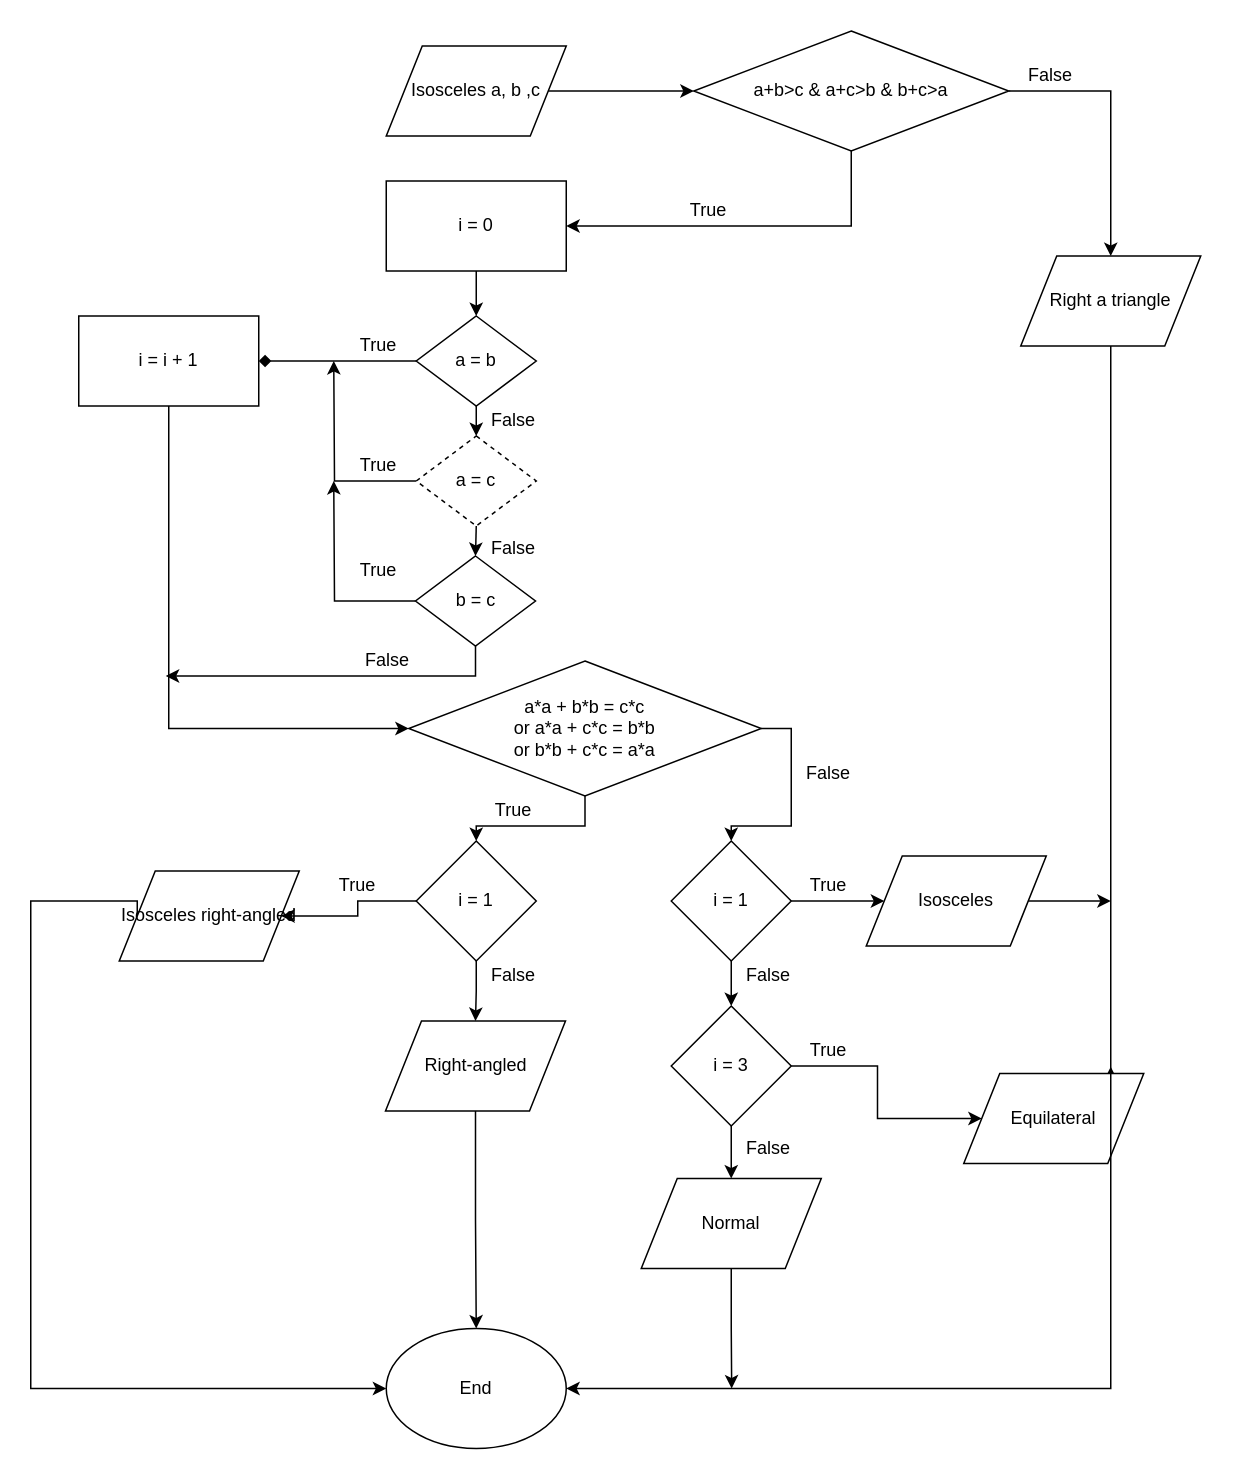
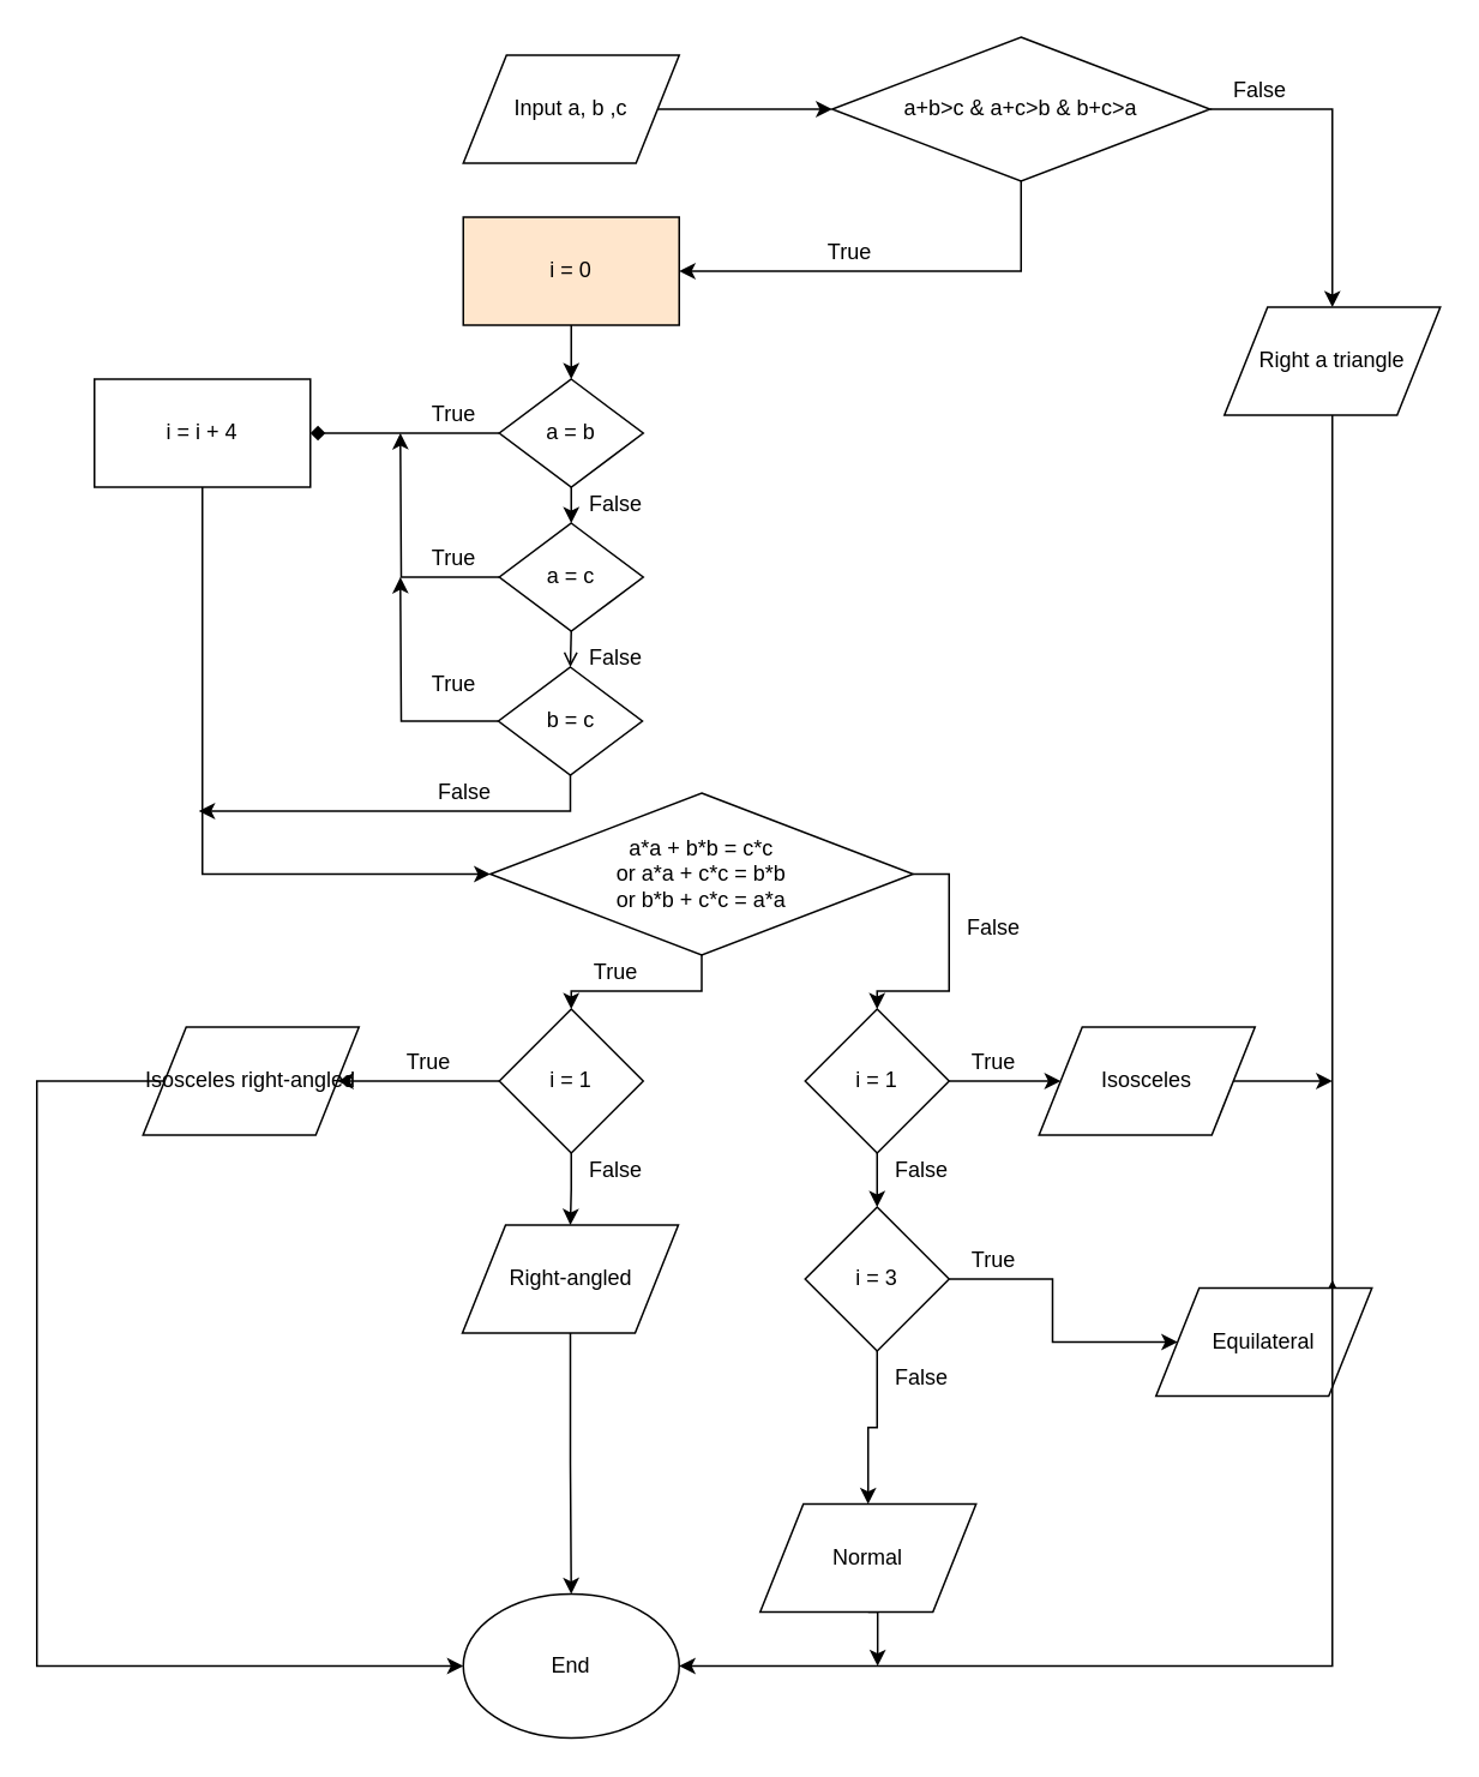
  <mxCell id="0" />
  <mxCell id="1" parent="0" />
  <mxCell id="2" style="edgeStyle=orthogonalEdgeStyle;rounded=0;orthogonalLoop=1;jettySize=auto;html=1;exitX=1;exitY=0.5;exitDx=0;exitDy=0;entryX=0;entryY=0.5;entryDx=0;entryDy=0;" parent="1" source="3" target="24" edge="1"><mxGeometry relative="1" as="geometry" /></mxCell>
- <mxCell id="3" value="Isosceles a, b ,c" style="shape=parallelogram;perimeter=parallelogramPerimeter;whiteSpace=wrap;html=1;" parent="1" vertex="1"><mxGeometry x="257" y="30" width="120" height="60" as="geometry" /></mxCell>
+ <mxCell id="3" value="Input a, b ,c" style="shape=parallelogram;perimeter=parallelogramPerimeter;whiteSpace=wrap;html=1;" parent="1" vertex="1"><mxGeometry x="257" y="30" width="120" height="60" as="geometry" /></mxCell>
  <mxCell id="4" style="edgeStyle=orthogonalEdgeStyle;rounded=0;orthogonalLoop=1;jettySize=auto;html=1;exitX=0.5;exitY=1;exitDx=0;exitDy=0;entryX=0.5;entryY=0;entryDx=0;entryDy=0;" parent="1" source="5" target="8" edge="1"><mxGeometry relative="1" as="geometry" /></mxCell>
- <mxCell id="5" value="i = 0" style="rounded=0;whiteSpace=wrap;html=1;" parent="1" vertex="1"><mxGeometry x="257" y="120" width="120" height="60" as="geometry" /></mxCell>
+ <mxCell id="5" value="i = 0" style="rounded=0;whiteSpace=wrap;html=1;fillColor=#ffe6cc;" parent="1" vertex="1"><mxGeometry x="257" y="120" width="120" height="60" as="geometry" /></mxCell>
  <mxCell id="6" style="edgeStyle=orthogonalEdgeStyle;rounded=0;orthogonalLoop=1;jettySize=auto;html=1;exitX=0;exitY=0.5;exitDx=0;exitDy=0;entryX=1;entryY=0.5;entryDx=0;entryDy=0;endArrow=diamond;" parent="1" source="8" target="16" edge="1"><mxGeometry relative="1" as="geometry" /></mxCell>
  <mxCell id="7" style="edgeStyle=orthogonalEdgeStyle;rounded=0;orthogonalLoop=1;jettySize=auto;html=1;exitX=0.5;exitY=1;exitDx=0;exitDy=0;entryX=0.5;entryY=0;entryDx=0;entryDy=0;" parent="1" source="8" target="11" edge="1"><mxGeometry relative="1" as="geometry" /></mxCell>
  <mxCell id="8" value="a = b" style="rhombus;whiteSpace=wrap;html=1;" parent="1" vertex="1"><mxGeometry x="277" y="210" width="80" height="60" as="geometry" /></mxCell>
  <mxCell id="9" style="edgeStyle=orthogonalEdgeStyle;rounded=0;orthogonalLoop=1;jettySize=auto;html=1;exitX=0;exitY=0.5;exitDx=0;exitDy=0;" parent="1" source="11" edge="1"><mxGeometry relative="1" as="geometry"><mxPoint x="222" y="240" as="targetPoint" /></mxGeometry></mxCell>
- <mxCell id="10" style="edgeStyle=orthogonalEdgeStyle;rounded=0;orthogonalLoop=1;jettySize=auto;html=1;exitX=0.5;exitY=1;exitDx=0;exitDy=0;entryX=0.5;entryY=0;entryDx=0;entryDy=0;" parent="1" source="11" target="14" edge="1"><mxGeometry relative="1" as="geometry" /></mxCell>
- <mxCell id="11" value="a = c" style="rhombus;whiteSpace=wrap;html=1;dashed=1;" parent="1" vertex="1"><mxGeometry x="277" y="290" width="80" height="60" as="geometry" /></mxCell>
+ <mxCell id="10" style="edgeStyle=orthogonalEdgeStyle;rounded=0;orthogonalLoop=1;jettySize=auto;html=1;exitX=0.5;exitY=1;exitDx=0;exitDy=0;entryX=0.5;entryY=0;entryDx=0;entryDy=0;endArrow=open;" parent="1" source="11" target="14" edge="1"><mxGeometry relative="1" as="geometry" /></mxCell>
+ <mxCell id="11" value="a = c" style="rhombus;whiteSpace=wrap;html=1;" parent="1" vertex="1"><mxGeometry x="277" y="290" width="80" height="60" as="geometry" /></mxCell>
  <mxCell id="12" style="edgeStyle=orthogonalEdgeStyle;rounded=0;orthogonalLoop=1;jettySize=auto;html=1;exitX=0;exitY=0.5;exitDx=0;exitDy=0;" parent="1" source="14" edge="1"><mxGeometry relative="1" as="geometry"><mxPoint x="222" y="320" as="targetPoint" /></mxGeometry></mxCell>
  <mxCell id="13" style="edgeStyle=orthogonalEdgeStyle;rounded=0;orthogonalLoop=1;jettySize=auto;html=1;exitX=0.5;exitY=1;exitDx=0;exitDy=0;" edge="1" parent="1" source="14"><mxGeometry relative="1" as="geometry"><mxPoint x="110" y="450" as="targetPoint" /><Array as="points"><mxPoint x="317" y="450" /><mxPoint x="120" y="450" /></Array></mxGeometry></mxCell>
  <mxCell id="14" value="b = c" style="rhombus;whiteSpace=wrap;html=1;" parent="1" vertex="1"><mxGeometry x="276.5" y="370" width="80" height="60" as="geometry" /></mxCell>
  <mxCell id="15" style="edgeStyle=orthogonalEdgeStyle;rounded=0;orthogonalLoop=1;jettySize=auto;html=1;exitX=0.5;exitY=1;exitDx=0;exitDy=0;entryX=0;entryY=0.5;entryDx=0;entryDy=0;" parent="1" source="16" target="28" edge="1"><mxGeometry relative="1" as="geometry" /></mxCell>
- <mxCell id="16" value="i = i + 1" style="rounded=0;whiteSpace=wrap;html=1;" parent="1" vertex="1"><mxGeometry x="52" y="210" width="120" height="60" as="geometry" /></mxCell>
+ <mxCell id="16" value="i = i + 4" style="rounded=0;whiteSpace=wrap;html=1;" parent="1" vertex="1"><mxGeometry x="52" y="210" width="120" height="60" as="geometry" /></mxCell>
  <mxCell id="17" value="True" style="text;html=1;strokeColor=none;fillColor=none;align=center;verticalAlign=middle;whiteSpace=wrap;rounded=0;" parent="1" vertex="1"><mxGeometry x="452" y="130" width="40" height="20" as="geometry" /></mxCell>
  <mxCell id="18" value="True" style="text;html=1;strokeColor=none;fillColor=none;align=center;verticalAlign=middle;whiteSpace=wrap;rounded=0;" parent="1" vertex="1"><mxGeometry x="232" y="300" width="40" height="20" as="geometry" /></mxCell>
  <mxCell id="19" value="True" style="text;html=1;strokeColor=none;fillColor=none;align=center;verticalAlign=middle;whiteSpace=wrap;rounded=0;" parent="1" vertex="1"><mxGeometry x="232" y="370" width="40" height="20" as="geometry" /></mxCell>
  <mxCell id="20" value="False" style="text;html=1;strokeColor=none;fillColor=none;align=center;verticalAlign=middle;whiteSpace=wrap;rounded=0;" parent="1" vertex="1"><mxGeometry x="322" y="270" width="40" height="20" as="geometry" /></mxCell>
  <mxCell id="21" value="False" style="text;html=1;strokeColor=none;fillColor=none;align=center;verticalAlign=middle;whiteSpace=wrap;rounded=0;" parent="1" vertex="1"><mxGeometry x="322" y="355" width="40" height="20" as="geometry" /></mxCell>
  <mxCell id="22" style="edgeStyle=orthogonalEdgeStyle;rounded=0;orthogonalLoop=1;jettySize=auto;html=1;exitX=0.5;exitY=1;exitDx=0;exitDy=0;entryX=1;entryY=0.5;entryDx=0;entryDy=0;" parent="1" source="24" target="5" edge="1"><mxGeometry relative="1" as="geometry"><mxPoint x="567" y="210" as="targetPoint" /><Array as="points"><mxPoint x="567" y="150" /></Array></mxGeometry></mxCell>
  <mxCell id="23" style="edgeStyle=orthogonalEdgeStyle;rounded=0;orthogonalLoop=1;jettySize=auto;html=1;exitX=1;exitY=0.5;exitDx=0;exitDy=0;entryX=0.5;entryY=0;entryDx=0;entryDy=0;" parent="1" source="24" target="47" edge="1"><mxGeometry relative="1" as="geometry" /></mxCell>
  <mxCell id="24" value="a+b&amp;gt;c &amp;amp; a+c&amp;gt;b &amp;amp; b+c&amp;gt;a" style="rhombus;whiteSpace=wrap;html=1;" parent="1" vertex="1"><mxGeometry x="462" y="20" width="210" height="80" as="geometry" /></mxCell>
  <mxCell id="25" value="True" style="text;html=1;strokeColor=none;fillColor=none;align=center;verticalAlign=middle;whiteSpace=wrap;rounded=0;" parent="1" vertex="1"><mxGeometry x="232" y="220" width="40" height="20" as="geometry" /></mxCell>
  <mxCell id="26" style="edgeStyle=orthogonalEdgeStyle;rounded=0;orthogonalLoop=1;jettySize=auto;html=1;exitX=0.5;exitY=1;exitDx=0;exitDy=0;entryX=0.5;entryY=0;entryDx=0;entryDy=0;" parent="1" source="28" target="31" edge="1"><mxGeometry relative="1" as="geometry" /></mxCell>
  <mxCell id="27" style="edgeStyle=orthogonalEdgeStyle;rounded=0;orthogonalLoop=1;jettySize=auto;html=1;exitX=1;exitY=0.5;exitDx=0;exitDy=0;" parent="1" source="28" target="43" edge="1"><mxGeometry relative="1" as="geometry" /></mxCell>
  <mxCell id="28" value="a*a + b*b = c*c&lt;br&gt;or a*a + c*c = b*b&lt;br&gt;or b*b + c*c = a*a" style="rhombus;whiteSpace=wrap;html=1;" parent="1" vertex="1"><mxGeometry x="272" y="440" width="235" height="90" as="geometry" /></mxCell>
  <mxCell id="29" style="edgeStyle=orthogonalEdgeStyle;rounded=0;orthogonalLoop=1;jettySize=auto;html=1;exitX=0;exitY=0.5;exitDx=0;exitDy=0;entryX=1;entryY=0.5;entryDx=0;entryDy=0;" parent="1" source="31" target="36" edge="1"><mxGeometry relative="1" as="geometry" /></mxCell>
  <mxCell id="30" style="edgeStyle=orthogonalEdgeStyle;rounded=0;orthogonalLoop=1;jettySize=auto;html=1;exitX=0.5;exitY=1;exitDx=0;exitDy=0;entryX=0.5;entryY=0;entryDx=0;entryDy=0;" parent="1" source="31" target="38" edge="1"><mxGeometry relative="1" as="geometry" /></mxCell>
  <mxCell id="31" value="i = 1" style="rhombus;whiteSpace=wrap;html=1;" parent="1" vertex="1"><mxGeometry x="277" y="560" width="80" height="80" as="geometry" /></mxCell>
  <mxCell id="32" style="edgeStyle=orthogonalEdgeStyle;rounded=0;orthogonalLoop=1;jettySize=auto;html=1;exitX=1;exitY=0.5;exitDx=0;exitDy=0;entryX=0;entryY=0.5;entryDx=0;entryDy=0;" parent="1" source="34" target="40" edge="1"><mxGeometry relative="1" as="geometry" /></mxCell>
  <mxCell id="33" style="edgeStyle=orthogonalEdgeStyle;rounded=0;orthogonalLoop=1;jettySize=auto;html=1;exitX=0.5;exitY=1;exitDx=0;exitDy=0;" parent="1" source="34" target="57" edge="1"><mxGeometry relative="1" as="geometry" /></mxCell>
  <mxCell id="34" value="i = 3" style="rhombus;whiteSpace=wrap;html=1;" parent="1" vertex="1"><mxGeometry x="447" y="670" width="80" height="80" as="geometry" /></mxCell>
  <mxCell id="35" style="edgeStyle=orthogonalEdgeStyle;rounded=0;orthogonalLoop=1;jettySize=auto;html=1;exitX=0;exitY=0.5;exitDx=0;exitDy=0;entryX=0;entryY=0.5;entryDx=0;entryDy=0;" parent="1" source="36" target="59" edge="1"><mxGeometry relative="1" as="geometry"><mxPoint x="20" y="925" as="targetPoint" /><Array as="points"><mxPoint x="20" y="600" /><mxPoint x="20" y="925" /></Array></mxGeometry></mxCell>
- <mxCell id="36" value="Isosceles right-angled" style="shape=parallelogram;perimeter=parallelogramPerimeter;whiteSpace=wrap;html=1;" parent="1" vertex="1"><mxGeometry x="79" y="580" width="120" height="60" as="geometry" /></mxCell>
+ <mxCell id="36" value="Isosceles right-angled" style="shape=parallelogram;perimeter=parallelogramPerimeter;whiteSpace=wrap;html=1;" parent="1" vertex="1"><mxGeometry x="79" y="570" width="120" height="60" as="geometry" /></mxCell>
  <mxCell id="37" style="edgeStyle=orthogonalEdgeStyle;rounded=0;orthogonalLoop=1;jettySize=auto;html=1;exitX=0.5;exitY=1;exitDx=0;exitDy=0;entryX=0.5;entryY=0;entryDx=0;entryDy=0;" parent="1" source="38" target="59" edge="1"><mxGeometry relative="1" as="geometry" /></mxCell>
  <mxCell id="38" value="Right-angled" style="shape=parallelogram;perimeter=parallelogramPerimeter;whiteSpace=wrap;html=1;" parent="1" vertex="1"><mxGeometry x="256.5" y="680" width="120" height="60" as="geometry" /></mxCell>
  <mxCell id="39" style="edgeStyle=orthogonalEdgeStyle;rounded=0;orthogonalLoop=1;jettySize=auto;html=1;exitX=1;exitY=0.5;exitDx=0;exitDy=0;" parent="1" source="40" edge="1"><mxGeometry relative="1" as="geometry"><mxPoint x="740" y="710.429" as="targetPoint" /></mxGeometry></mxCell>
  <mxCell id="40" value="Equilateral" style="shape=parallelogram;perimeter=parallelogramPerimeter;whiteSpace=wrap;html=1;" parent="1" vertex="1"><mxGeometry x="642" y="715" width="120" height="60" as="geometry" /></mxCell>
  <mxCell id="41" style="edgeStyle=orthogonalEdgeStyle;rounded=0;orthogonalLoop=1;jettySize=auto;html=1;exitX=0.5;exitY=1;exitDx=0;exitDy=0;entryX=0.5;entryY=0;entryDx=0;entryDy=0;" parent="1" source="43" target="34" edge="1"><mxGeometry relative="1" as="geometry" /></mxCell>
  <mxCell id="42" style="edgeStyle=orthogonalEdgeStyle;rounded=0;orthogonalLoop=1;jettySize=auto;html=1;exitX=1;exitY=0.5;exitDx=0;exitDy=0;entryX=0;entryY=0.5;entryDx=0;entryDy=0;" parent="1" source="43" target="45" edge="1"><mxGeometry relative="1" as="geometry" /></mxCell>
  <mxCell id="43" value="i = 1" style="rhombus;whiteSpace=wrap;html=1;" parent="1" vertex="1"><mxGeometry x="447" y="560" width="80" height="80" as="geometry" /></mxCell>
  <mxCell id="44" style="edgeStyle=orthogonalEdgeStyle;rounded=0;orthogonalLoop=1;jettySize=auto;html=1;exitX=1;exitY=0.5;exitDx=0;exitDy=0;" parent="1" source="45" edge="1"><mxGeometry relative="1" as="geometry"><mxPoint x="740" y="600" as="targetPoint" /></mxGeometry></mxCell>
  <mxCell id="45" value="Isosceles" style="shape=parallelogram;perimeter=parallelogramPerimeter;whiteSpace=wrap;html=1;" parent="1" vertex="1"><mxGeometry x="577" y="570" width="120" height="60" as="geometry" /></mxCell>
  <mxCell id="46" style="edgeStyle=orthogonalEdgeStyle;rounded=0;orthogonalLoop=1;jettySize=auto;html=1;exitX=0.5;exitY=1;exitDx=0;exitDy=0;entryX=1;entryY=0.5;entryDx=0;entryDy=0;" parent="1" source="47" target="59" edge="1"><mxGeometry relative="1" as="geometry"><mxPoint x="740.143" y="925" as="targetPoint" /><Array as="points"><mxPoint x="740" y="925" /></Array></mxGeometry></mxCell>
  <mxCell id="47" value="Right a triangle" style="shape=parallelogram;perimeter=parallelogramPerimeter;whiteSpace=wrap;html=1;" parent="1" vertex="1"><mxGeometry x="680" y="170" width="120" height="60" as="geometry" /></mxCell>
  <mxCell id="48" value="False" style="text;html=1;strokeColor=none;fillColor=none;align=center;verticalAlign=middle;whiteSpace=wrap;rounded=0;" parent="1" vertex="1"><mxGeometry x="532" y="505" width="40" height="20" as="geometry" /></mxCell>
  <mxCell id="49" value="True" style="text;html=1;strokeColor=none;fillColor=none;align=center;verticalAlign=middle;whiteSpace=wrap;rounded=0;" parent="1" vertex="1"><mxGeometry x="322" y="530" width="40" height="20" as="geometry" /></mxCell>
  <mxCell id="50" value="True" style="text;html=1;strokeColor=none;fillColor=none;align=center;verticalAlign=middle;whiteSpace=wrap;rounded=0;" parent="1" vertex="1"><mxGeometry x="218" y="580" width="40" height="20" as="geometry" /></mxCell>
  <mxCell id="51" value="True" style="text;html=1;strokeColor=none;fillColor=none;align=center;verticalAlign=middle;whiteSpace=wrap;rounded=0;" parent="1" vertex="1"><mxGeometry x="532" y="580" width="40" height="20" as="geometry" /></mxCell>
  <mxCell id="52" value="True" style="text;html=1;strokeColor=none;fillColor=none;align=center;verticalAlign=middle;whiteSpace=wrap;rounded=0;" parent="1" vertex="1"><mxGeometry x="532" y="690" width="40" height="20" as="geometry" /></mxCell>
  <mxCell id="53" value="False" style="text;html=1;strokeColor=none;fillColor=none;align=center;verticalAlign=middle;whiteSpace=wrap;rounded=0;" parent="1" vertex="1"><mxGeometry x="322" y="640" width="40" height="20" as="geometry" /></mxCell>
  <mxCell id="54" value="False" style="text;html=1;strokeColor=none;fillColor=none;align=center;verticalAlign=middle;whiteSpace=wrap;rounded=0;" parent="1" vertex="1"><mxGeometry x="492" y="640" width="40" height="20" as="geometry" /></mxCell>
  <mxCell id="55" value="False" style="text;html=1;strokeColor=none;fillColor=none;align=center;verticalAlign=middle;whiteSpace=wrap;rounded=0;" parent="1" vertex="1"><mxGeometry x="680" y="40" width="40" height="20" as="geometry" /></mxCell>
  <mxCell id="56" style="edgeStyle=orthogonalEdgeStyle;rounded=0;orthogonalLoop=1;jettySize=auto;html=1;exitX=0.5;exitY=1;exitDx=0;exitDy=0;" parent="1" source="57" edge="1"><mxGeometry relative="1" as="geometry"><mxPoint x="487.286" y="925" as="targetPoint" /></mxGeometry></mxCell>
- <mxCell id="57" value="Normal" style="shape=parallelogram;perimeter=parallelogramPerimeter;whiteSpace=wrap;html=1;" parent="1" vertex="1"><mxGeometry x="427" y="785" width="120" height="60" as="geometry" /></mxCell>
+ <mxCell id="57" value="Normal" style="shape=parallelogram;perimeter=parallelogramPerimeter;whiteSpace=wrap;html=1;" parent="1" vertex="1"><mxGeometry x="422" y="835" width="120" height="60" as="geometry" /></mxCell>
  <mxCell id="58" value="False" style="text;html=1;strokeColor=none;fillColor=none;align=center;verticalAlign=middle;whiteSpace=wrap;rounded=0;" parent="1" vertex="1"><mxGeometry x="492" y="755" width="40" height="20" as="geometry" /></mxCell>
  <mxCell id="59" value="End" style="ellipse;whiteSpace=wrap;html=1;" parent="1" vertex="1"><mxGeometry x="257" y="885" width="120" height="80" as="geometry" /></mxCell>
  <mxCell id="60" value="False" style="text;html=1;strokeColor=none;fillColor=none;align=center;verticalAlign=middle;whiteSpace=wrap;rounded=0;" vertex="1" parent="1"><mxGeometry x="238" y="430" width="40" height="20" as="geometry" /></mxCell>
